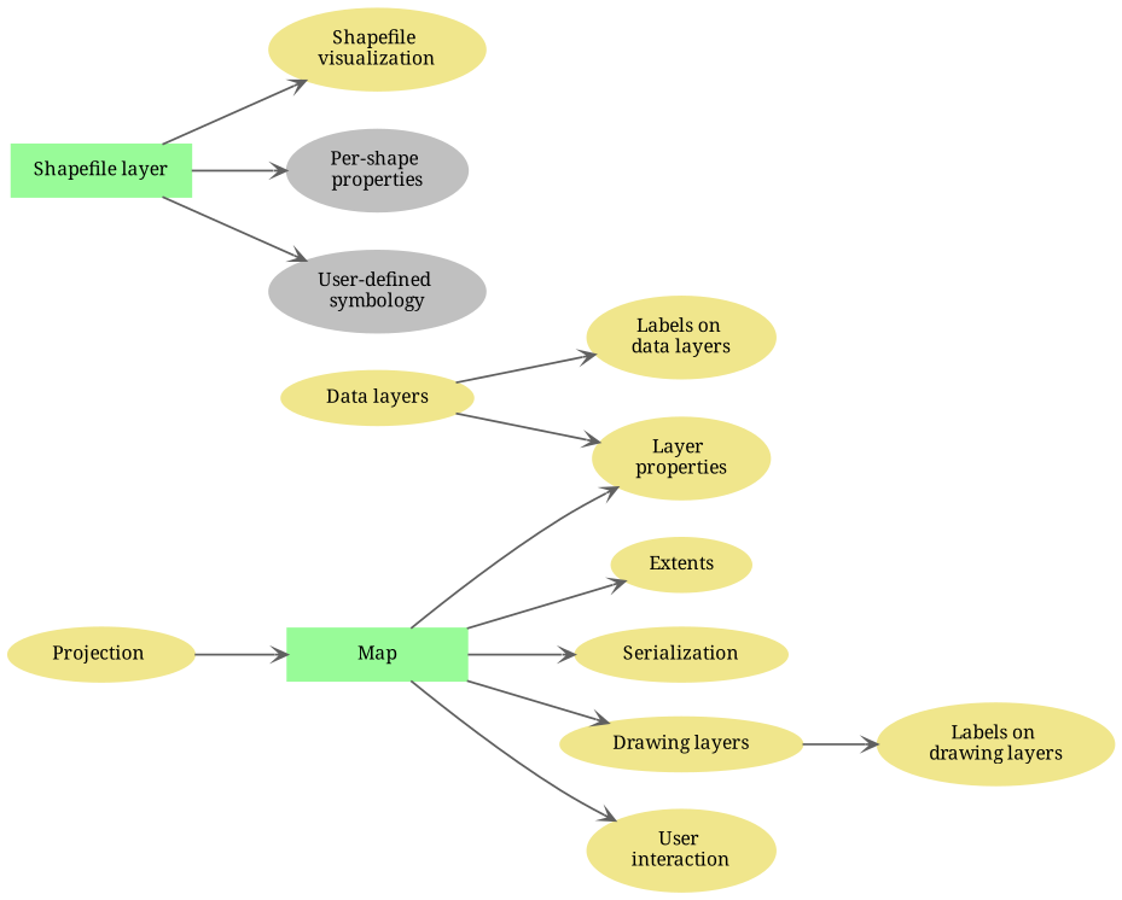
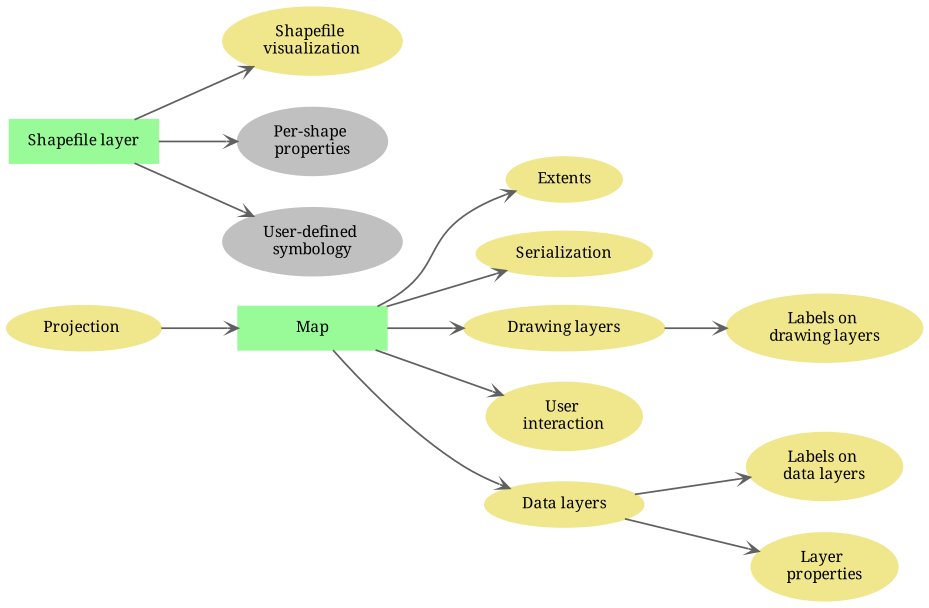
  digraph {
    fontname="Noto Serif"
    rankdir=LR
    splines=true
    node [color=khaki fontname="Noto Serif" fontsize=9 peripheries=1 shape=ellipse style=filled]
    edge [arrowhead=open arrowsize=0.6 color="#606060" fontcolor=blue fontname="Noto Serif" fontsize=9 style=solid]
    n1 [color=palegreen height=0.35 label=Map shape=polygon width=1.2]
    n2 [height=0.2 label=Extents width=0.2]
    n3 [height=0.2 label=Serialization width=0.2]
    n4 [height=0.2 label="Drawing layers" width=0.2]
    n5 [height=0.2 label="User \ninteraction" width=0.2]
    n6 [height=0.2 label="Data layers" width=0.2]
    n7 [height=0.2 label="Projection " width=0.2]
    n8 [height=0.2 label="Labels on \ndrawing layers" width=0.2]
    n9 [height=0.2 label="Labels on \ndata layers" width=0.2]
    n10 [height=0.2 label="Layer \nproperties" width=0.2]
    n11 [color=palegreen height=0.35 label="Shapefile layer" shape=polygon width=1.2]
    n12 [height=0.2 label="Shapefile \nvisualization" width=0.2]
    n13 [color=gray height=0.2 label="Per-shape \nproperties" width=0.2]
    n14 [color=gray height=0.2 label="User-defined \nsymbology" width=0.2]
    n1 -> n2
    n1 -> n3
    n1 -> n4
    n1 -> n5
-   n1 -> n10
+   n1 -> n6
    n4 -> n8
    n6 -> n9
    n6 -> n10
    n7 -> n1
    n11 -> n12
    n11 -> n13
    n11 -> n14
  }
